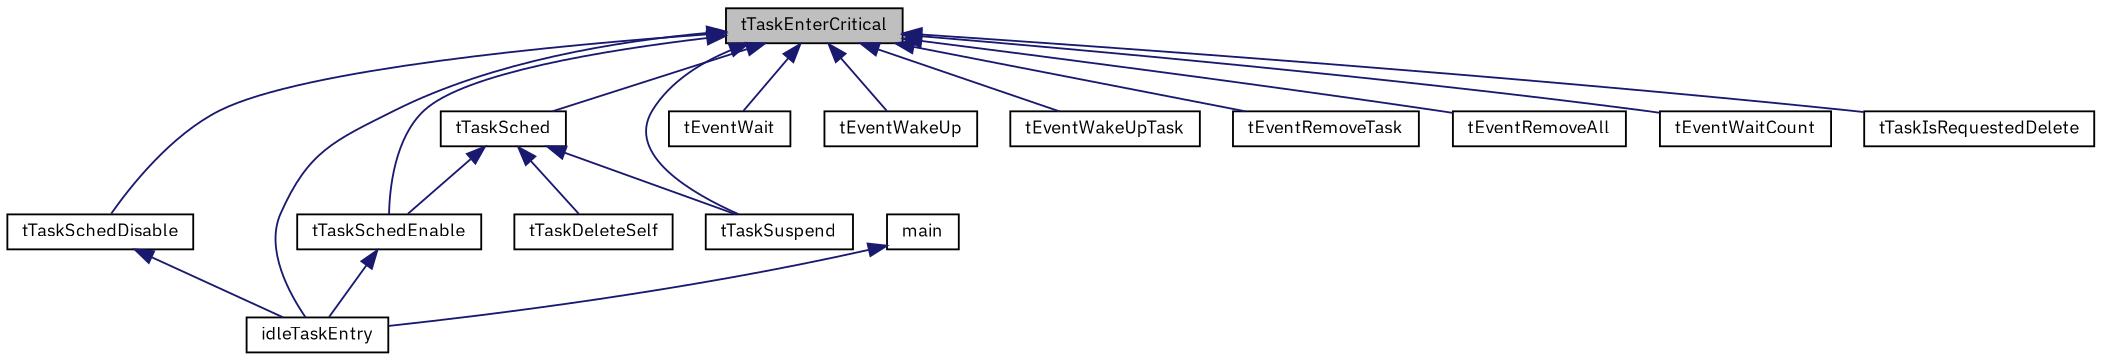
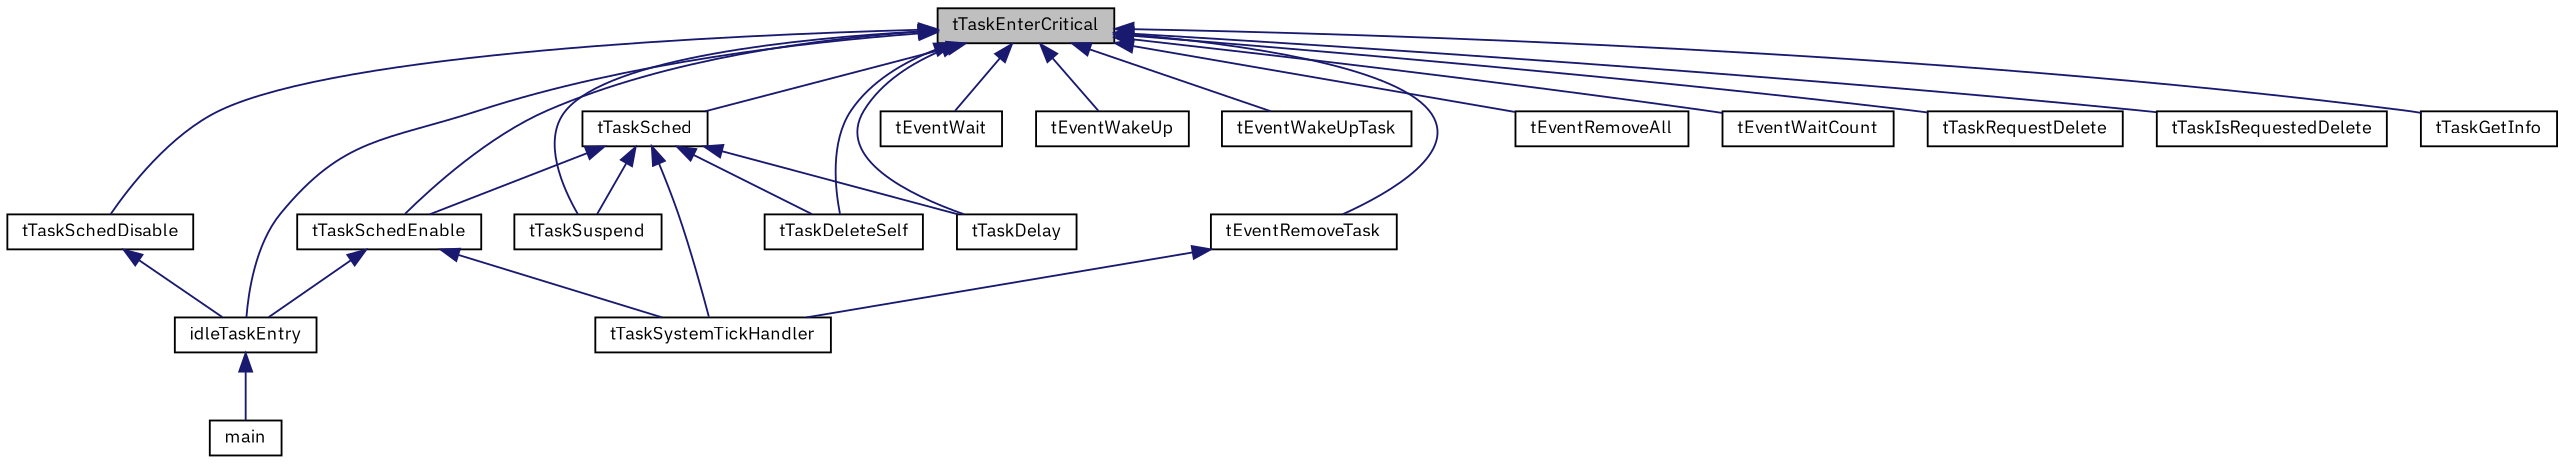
  digraph {
    fontname="IBM Plex Sans"
    rankdir=TB
    node [color=black fillcolor=white fontname="IBM Plex Sans" fontsize=10 shape=record style=filled]
    edge [color=midnightblue dir=back fontname="IBM Plex Sans" fontsize=10 labelfontname=Helvetica labelfontsize=10 style=solid]
    n1 [fillcolor=grey75 fontcolor=black height=0.2 label=tTaskEnterCritical width=0.4]
    n2 [height=0.2 label=tTaskSchedDisable width=0.4]
    n3 [height=0.2 label=idleTaskEntry width=0.4]
    n4 [height=0.2 label=tTaskSchedEnable width=0.4]
    n5 [height=0.2 label=tTaskSched width=0.4]
    n6 [height=0.2 label=tTaskSuspend width=0.4]
    n7 [height=0.2 label=tTaskDeleteSelf width=0.4]
+   n8 [height=0.2 label=tTaskDelay width=0.4]
    n9 [height=0.2 label=tEventWait width=0.4]
    n10 [height=0.2 label=tEventWakeUp width=0.4]
    n11 [height=0.2 label=tEventWakeUpTask width=0.4]
    n12 [height=0.2 label=tEventRemoveTask width=0.4]
    n13 [height=0.2 label=tEventRemoveAll width=0.4]
    n14 [height=0.2 label=tEventWaitCount width=0.4]
+   n15 [height=0.2 label=tTaskRequestDelete width=0.4]
    n16 [height=0.2 label=tTaskIsRequestedDelete width=0.4]
+   n17 [height=0.2 label=tTaskGetInfo width=0.4]
    n18 [height=0.2 label=main width=0.4]
+   n19 [height=0.2 label=tTaskSystemTickHandler width=0.4]
    n1 -> n2
    n1 -> n3
    n1 -> n4
    n1 -> n5
    n1 -> n6
+   n1 -> n7
+   n1 -> n8
    n1 -> n9
    n1 -> n10
    n1 -> n11
    n1 -> n12
    n1 -> n13
    n1 -> n14
+   n1 -> n15
    n1 -> n16
+   n1 -> n17
    n2 -> n3
-   n18 -> n3
+   n3 -> n18
    n4 -> n3
+   n4 -> n19
    n5 -> n4
    n5 -> n6
    n5 -> n7
+   n5 -> n8
+   n5 -> n19
+   n12 -> n19
  }
